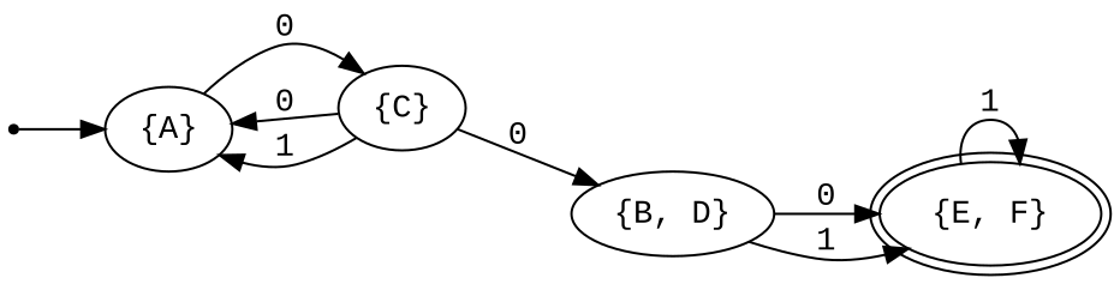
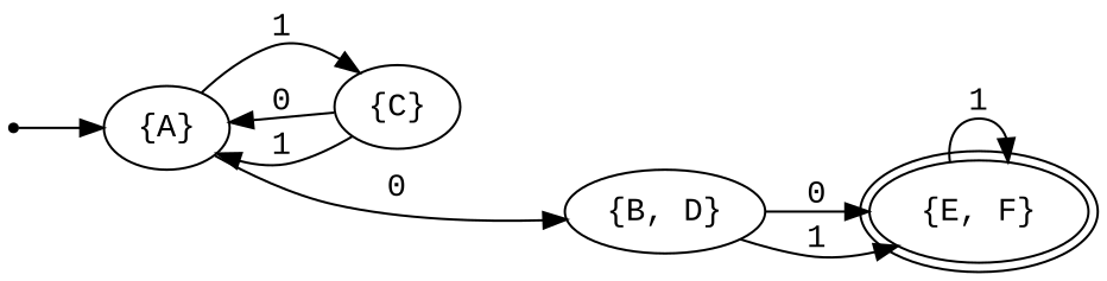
  digraph {
    fontname="Liberation Mono"
    rankdir=LR
    node [fontname="Liberation Mono"]
    edge [fontname="Liberation Mono"]
    start [shape=point]
    n2 [label="{A}"]
    n3 [label="{C}"]
    n4 [label="{B, D}"]
    n5 [label="{E, F}" peripheries=2]
    start -> n2
-   n2 -> n3 [label=0]
-   n3 -> n4 [label=0]
+   n2 -> n3 [label=1]
+   n2 -> n4 [label=0]
    n3 -> n2 [label=0]
    n3 -> n2 [label=1]
    n4 -> n5 [label=0]
    n4 -> n5 [label=1]
    n5 -> n5 [label=1]
  }
